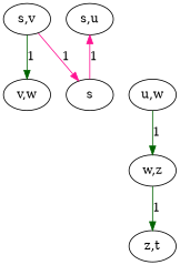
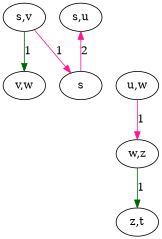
  digraph {
    rankdir=TB
    edge [color=darkgreen]
    "v,w"
    "u,w"
    "s,u"
    "s,v"
    "w,z"
    s
    "z,t"
    subgraph sub_1 {
      rank=same
      "v,w"
      "u,w"
    }
    subgraph sub_2 {
      rank=same
      "s,u"
      "s,v"
    }
-   "u,w" -> "w,z" [label=1]
+   "u,w" -> "w,z" [color=deeppink label=1]
    "s,v" -> "v,w" [label=1]
    "s,v" -> s [color=deeppink label=1]
    "w,z" -> "z,t" [label=1]
-   s -> "s,u" [color=deeppink label=1]
+   s -> "s,u" [color=deeppink label=2]
  }
